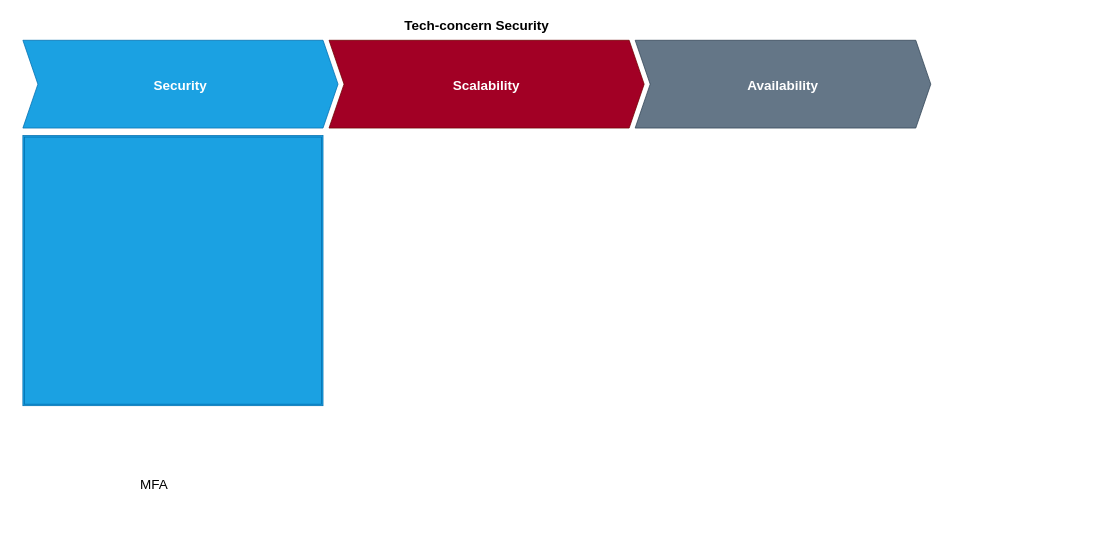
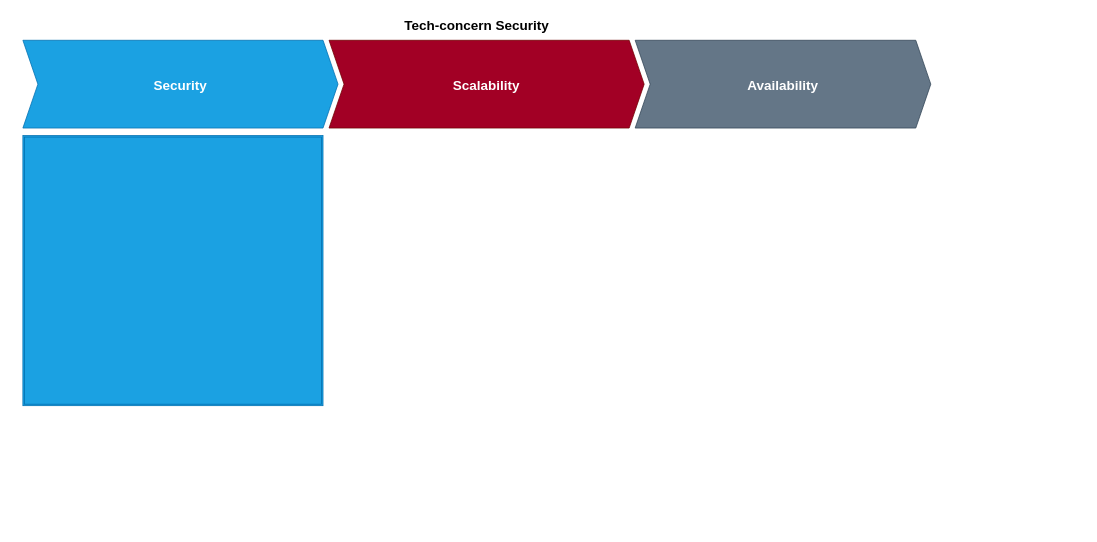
  <mxCell id="0" style=";html=1;" />
  <mxCell id="1" style=";html=1;" parent="0" />
  <mxCell id="2" value="" style="group;fontSize=14;" vertex="1" connectable="0" parent="1"><mxGeometry x="20" y="20" width="1420" height="160" as="geometry" /></mxCell>
  <mxCell id="3" value="Tech-concern Security" style="swimlane;childLayout=stackLayout;horizontal=1;fillColor=none;horizontalStack=1;resizeParent=1;resizeParentMax=0;resizeLast=0;collapsible=0;strokeColor=none;stackBorder=10;stackSpacing=-12;resizable=1;align=center;points=[];fontColor=#000000;startSize=23;fontSize=18;" vertex="1" parent="2"><mxGeometry width="1230" height="160" as="geometry" /></mxCell>
  <mxCell id="4" value="Security" style="shape=step;perimeter=stepPerimeter;fixedSize=1;points=[];fontSize=18;fontStyle=1;fillColor=#1ba1e2;strokeColor=#006EAF;fontColor=#ffffff;" vertex="1" parent="3"><mxGeometry x="10" y="33" width="420" height="117" as="geometry" /></mxCell>
  <mxCell id="5" value="Scalability" style="shape=step;perimeter=stepPerimeter;fixedSize=1;points=[];fontSize=18;fontStyle=1;fillColor=#a20025;strokeColor=#6F0000;fontColor=#ffffff;" vertex="1" parent="3"><mxGeometry x="418" y="33" width="420" height="117" as="geometry" /></mxCell>
  <mxCell id="6" value="Availability" style="shape=step;perimeter=stepPerimeter;fixedSize=1;points=[];fontSize=18;fontStyle=1;fillColor=#647687;strokeColor=#314354;fontColor=#ffffff;" vertex="1" parent="3"><mxGeometry x="826" y="33" width="394" height="117" as="geometry" /></mxCell>
  <mxCell id="7" value="" style="shape=ext;double=1;rounded=0;whiteSpace=wrap;html=1;fillColor=#1ba1e2;strokeColor=#006EAF;fontColor=#ffffff;" vertex="1" parent="1"><mxGeometry x="30" y="180" width="400" height="360" as="geometry" /></mxCell>
- <mxCell id="8" value="&lt;font color=&quot;#000000&quot;&gt;MFA&lt;/font&gt;" style="text;html=1;strokeColor=none;fillColor=none;align=center;verticalAlign=middle;whiteSpace=wrap;rounded=0;fontSize=18;fontColor=#F0F0F0;" vertex="1" parent="1"><mxGeometry x="20" y="590" width="370" height="110" as="geometry" /></mxCell>
